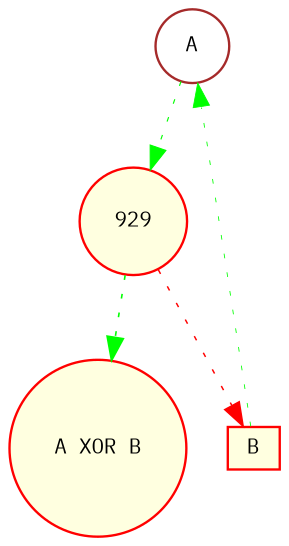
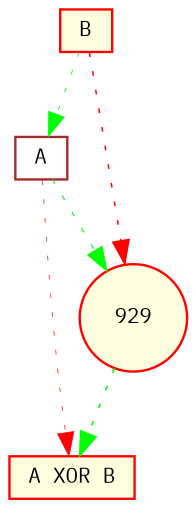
  digraph {
    fontname="IBM Plex Mono"
    node [color=red fillcolor=lightyellow fontname="IBM Plex Mono" fontsize=9 shape=box style=filled]
    edge [color=green fontname="IBM Plex Mono" style=dotted]
-   A [color=brown fillcolor=white height=0.2 shape=circle width=0.2]
-   "A XOR B" [height=0.2 shape=circle width=0.2]
+   A [color=brown fillcolor=white height=0.2 width=0.2]
+   "A XOR B" [height=0.2 width=0.2]
    n3 [height=0.2 label=929 shape=circle width=0.2]
    B [height=0.2 width=0.2]
+   A -> "A XOR B" [color=red penwidth=0.29715677972969656]
    A -> n3 [penwidth=0.4883864374111926]
    n3 -> "A XOR B" [penwidth=0.6795779732576465]
    B -> A [penwidth=0.35580787556620685]
-   n3 -> B [color=red penwidth=0.622941509509194]
+   B -> n3 [color=red penwidth=0.622941509509194]
  }
